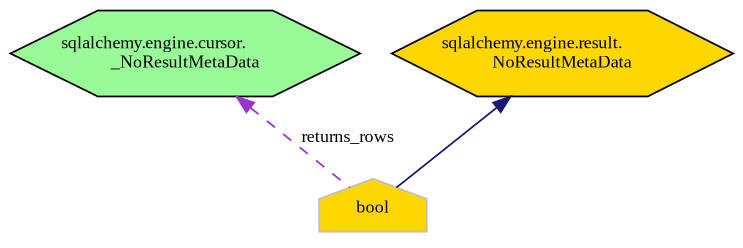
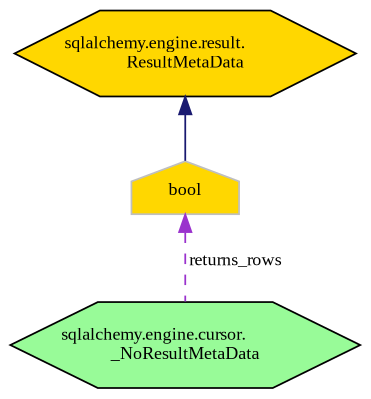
  digraph {
    fontname="Liberation Serif"
    node [color=black fillcolor=gold fontname="Liberation Serif" fontsize=10 shape=hexagon style=filled]
    edge [dir=back fontname="Liberation Serif" fontsize=10 labelfontname=Helvetica labelfontsize=10]
    n1 [fillcolor=palegreen fontcolor=black height=0.2 label="sqlalchemy.engine.cursor.\l_NoResultMetaData" width=0.4]
-   n2 [height=0.2 label="sqlalchemy.engine.result.\lNoResultMetaData" width=0.4]
+   n2 [height=0.2 label="sqlalchemy.engine.result.\lResultMetaData" width=0.4]
    n3 [color=grey75 height=0.2 label=bool shape=house width=0.4]
    n2 -> n3 [color=midnightblue style=solid]
-   n1 -> n3 [color=darkorchid3 label=" returns_rows" style=dashed]
+   n3 -> n1 [color=darkorchid3 label=" returns_rows" style=dashed]
  }
